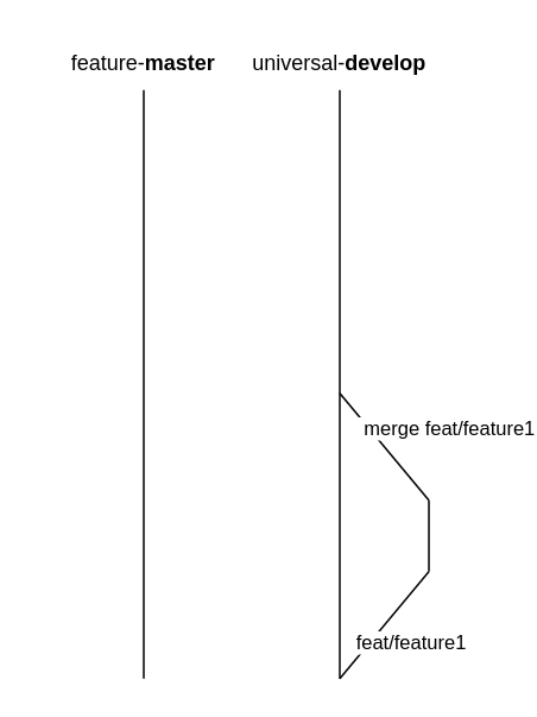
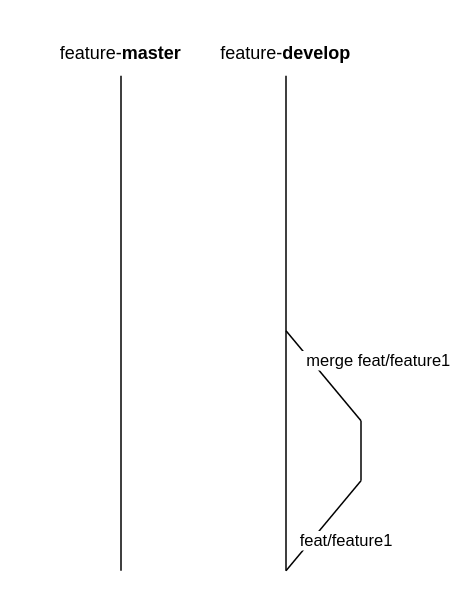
  <mxCell id="0" />
  <mxCell id="1" parent="0" />
  <mxCell id="2" value="" style="endArrow=none;html=1;rounded=0;" edge="1" parent="1"><mxGeometry width="50" height="50" relative="1" as="geometry"><mxPoint x="80" y="380" as="sourcePoint" /><mxPoint x="80" y="50" as="targetPoint" /></mxGeometry></mxCell>
  <mxCell id="3" value="feature-&lt;b&gt;master&lt;/b&gt;" style="text;html=1;strokeColor=none;fillColor=none;align=center;verticalAlign=middle;whiteSpace=wrap;rounded=0;" vertex="1" parent="1"><mxGeometry x="20" y="20" width="120" height="30" as="geometry" /></mxCell>
  <mxCell id="4" value="" style="endArrow=none;html=1;rounded=0;" edge="1" parent="1"><mxGeometry width="50" height="50" relative="1" as="geometry"><mxPoint x="190" y="380" as="sourcePoint" /><mxPoint x="190" y="50" as="targetPoint" /></mxGeometry></mxCell>
- <mxCell id="5" value="universal-&lt;b&gt;develop&lt;br&gt;&lt;/b&gt;" style="text;html=1;strokeColor=none;fillColor=none;align=center;verticalAlign=middle;whiteSpace=wrap;rounded=0;" vertex="1" parent="1"><mxGeometry x="130" y="20" width="120" height="30" as="geometry" /></mxCell>
+ <mxCell id="5" value="feature-&lt;b&gt;develop&lt;br&gt;&lt;/b&gt;" style="text;html=1;strokeColor=none;fillColor=none;align=center;verticalAlign=middle;whiteSpace=wrap;rounded=0;" vertex="1" parent="1"><mxGeometry x="130" y="20" width="120" height="30" as="geometry" /></mxCell>
  <mxCell id="6" value="feat/feature1" style="endArrow=none;html=1;rounded=0;" edge="1" parent="1"><mxGeometry x="0.049" y="-18" width="50" height="50" relative="1" as="geometry"><mxPoint x="190" y="380" as="sourcePoint" /><mxPoint x="240" y="320" as="targetPoint" /><mxPoint as="offset" /></mxGeometry></mxCell>
  <mxCell id="7" value="" style="endArrow=none;html=1;rounded=0;" edge="1" parent="1"><mxGeometry width="50" height="50" relative="1" as="geometry"><mxPoint x="240" y="320" as="sourcePoint" /><mxPoint x="240" y="280" as="targetPoint" /></mxGeometry></mxCell>
  <mxCell id="8" value="&amp;nbsp;merge feat/feature1" style="endArrow=none;html=1;rounded=0;" edge="1" parent="1"><mxGeometry x="-0.377" y="-33" width="50" height="50" relative="1" as="geometry"><mxPoint x="240" y="280" as="sourcePoint" /><mxPoint x="190" y="220" as="targetPoint" /><mxPoint as="offset" /></mxGeometry></mxCell>
